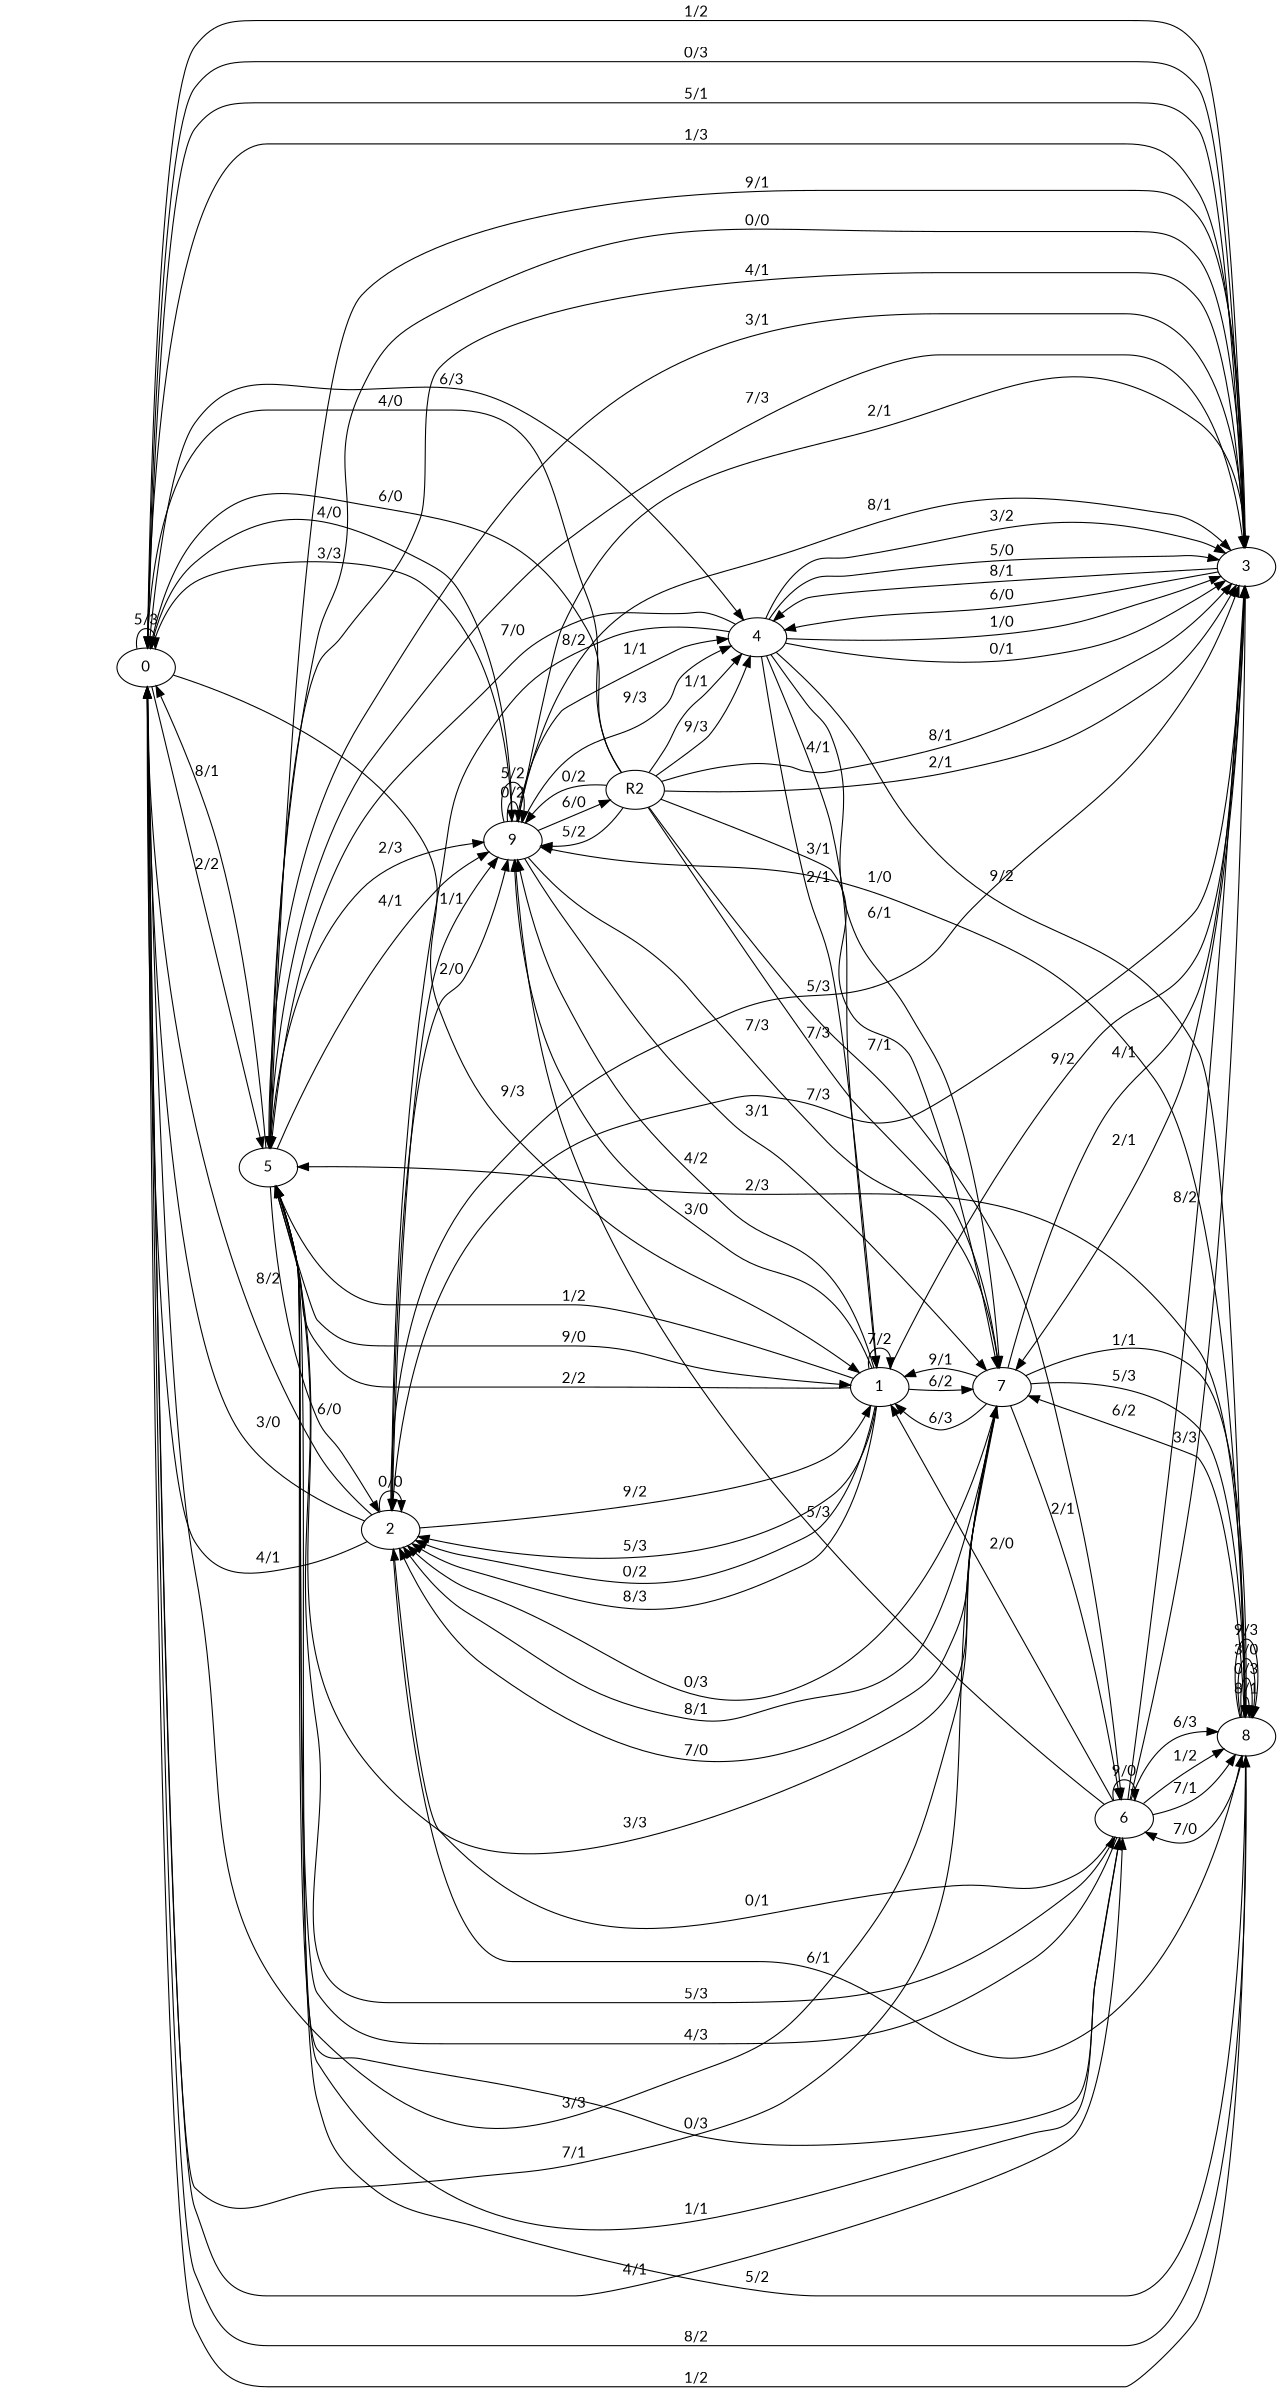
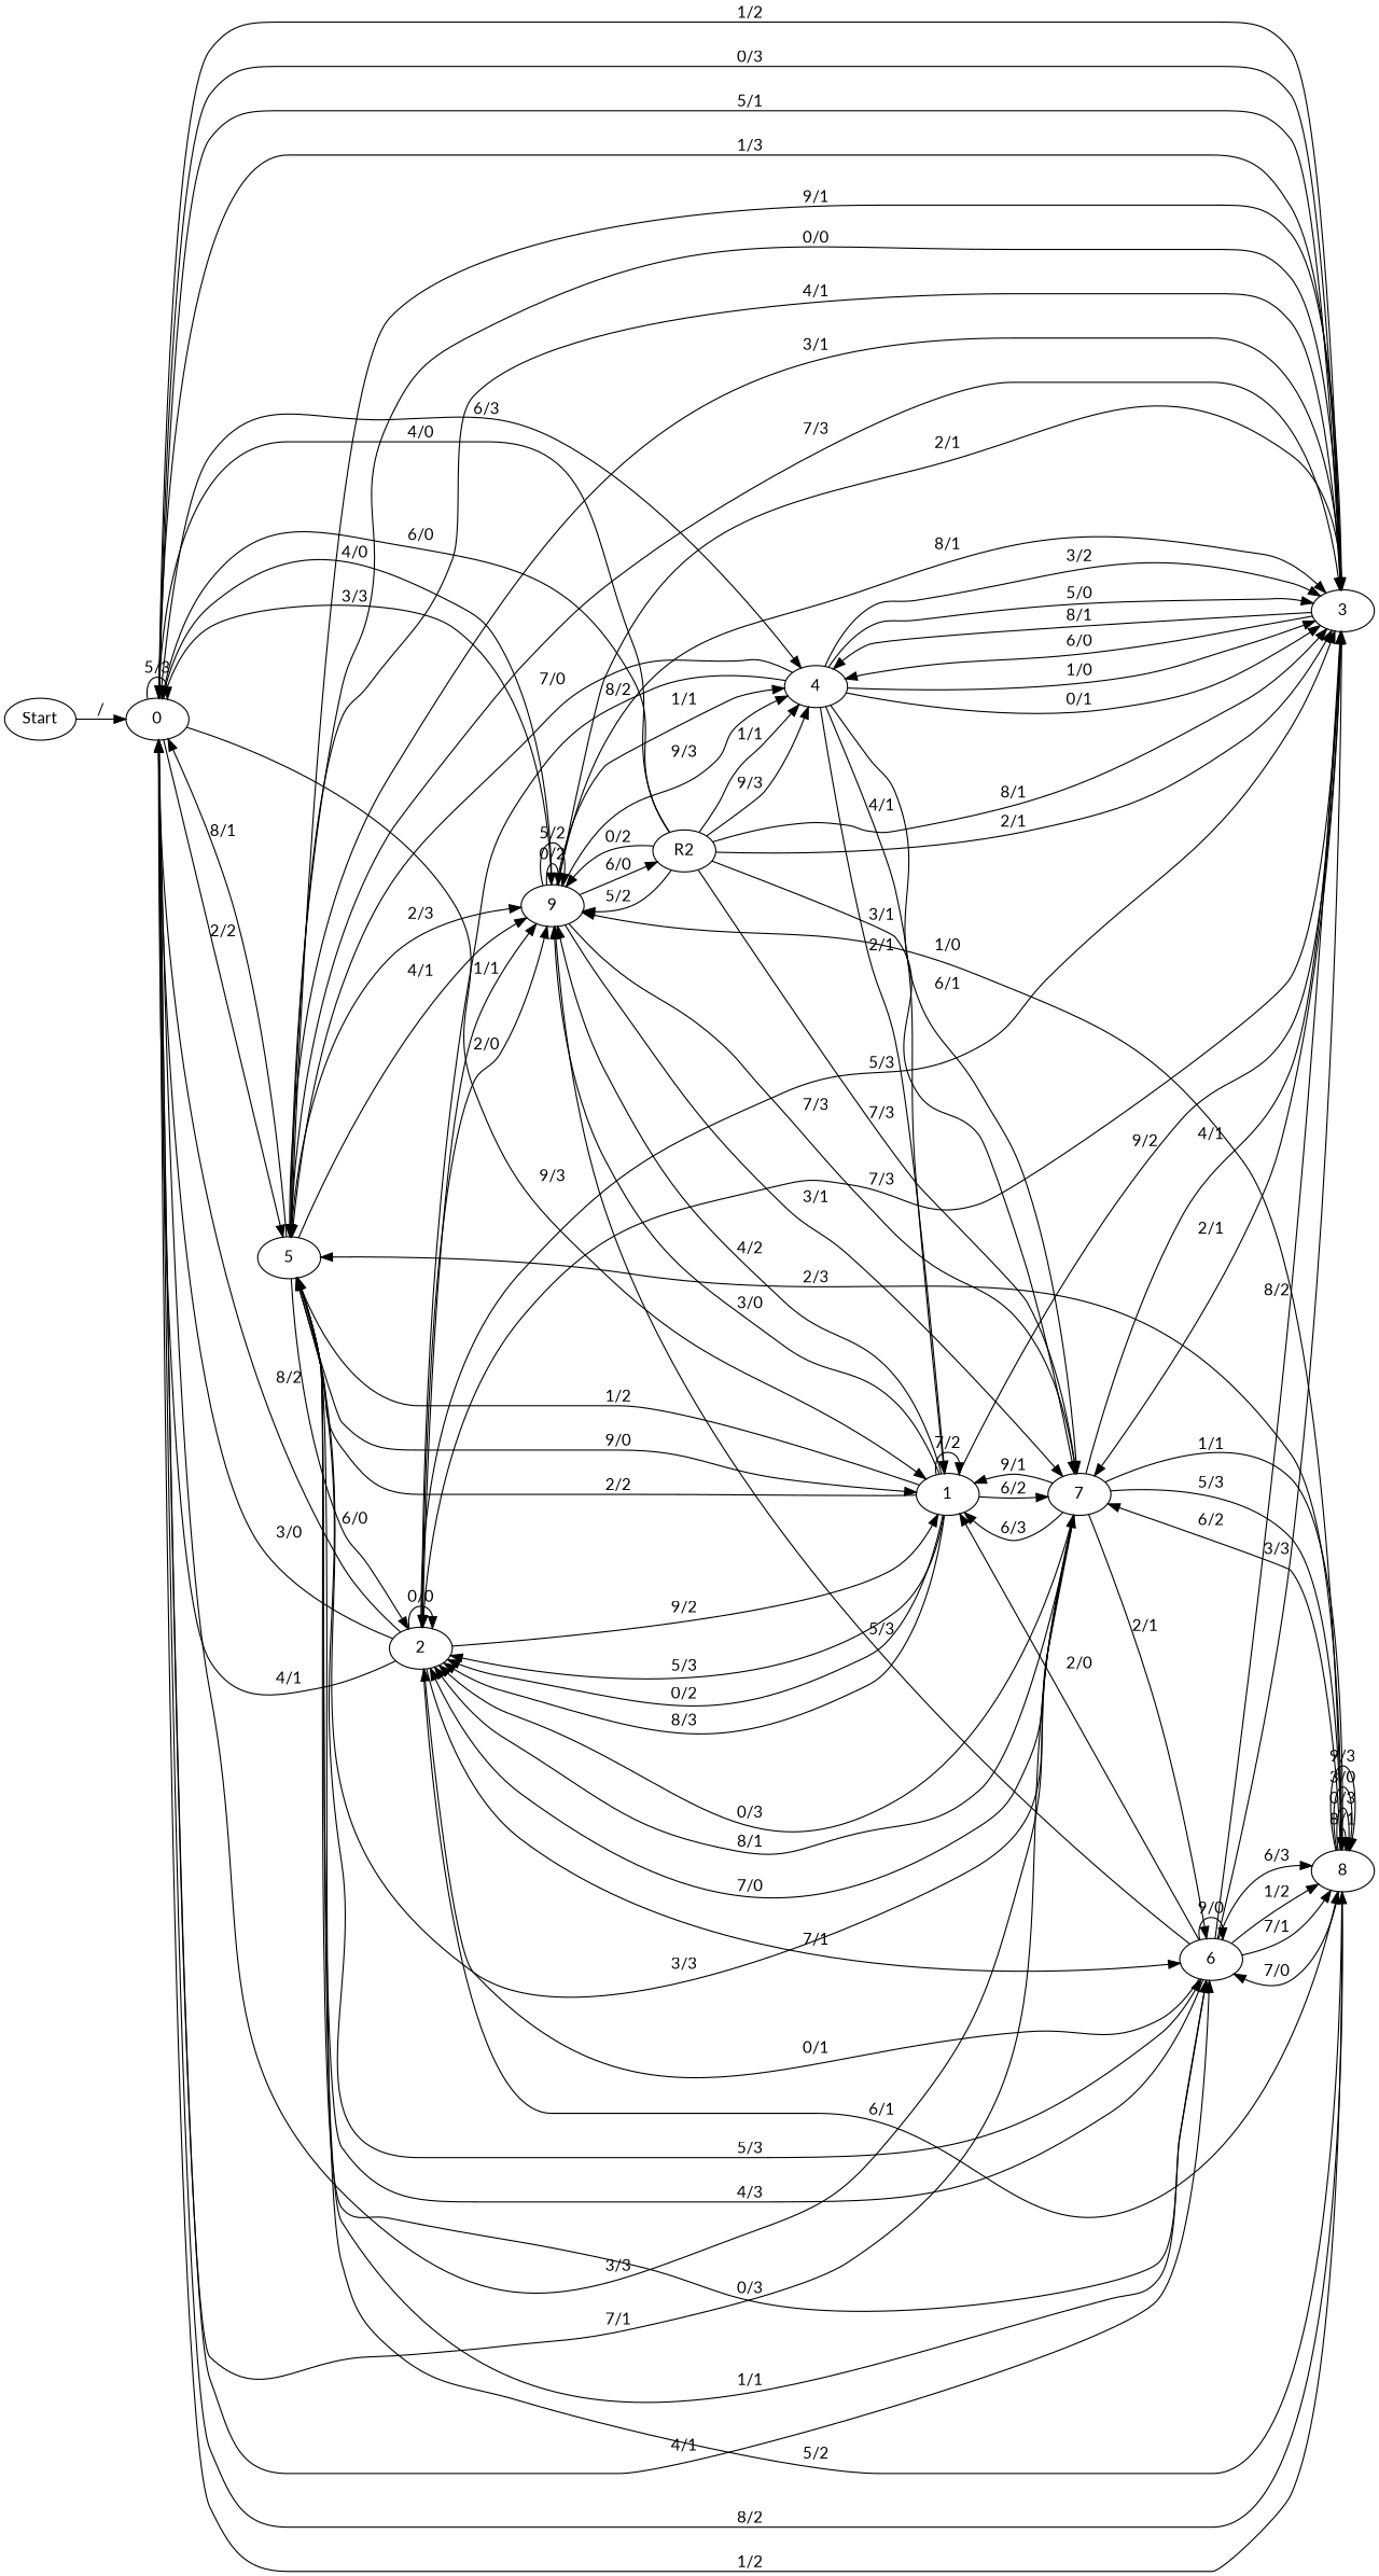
  digraph {
    fontname=Lato
    rankdir=LR
    node [fontname=Lato]
    edge [fontname=Lato]
+   Start
    0
    5
    3
    7
    8
    6
    4
    1
    9
    2
    n12 [label=R2]
+   Start -> 0 [label="/"]
    0 -> 0 [label="5/3"]
    0 -> 5 [label="2/2"]
    0 -> 3 [label="1/2"]
    0 -> 3 [label="0/3"]
    0 -> 7 [label="7/1"]
    0 -> 8 [label="8/2"]
    0 -> 6 [label="4/1"]
    0 -> 4 [label="6/3"]
    0 -> 1 [label="9/3"]
    0 -> 9 [label="3/3"]
    5 -> 0 [label="8/1"]
    5 -> 3 [label="7/3"]
    5 -> 7 [label="3/3"]
    5 -> 6 [label="0/3"]
    5 -> 6 [label="1/1"]
    5 -> 6 [label="5/3"]
    5 -> 1 [label="9/0"]
    5 -> 9 [label="4/1"]
    5 -> 9 [label="2/3"]
    5 -> 2 [label="6/0"]
    3 -> 0 [label="5/1"]
    3 -> 0 [label="1/3"]
    3 -> 5 [label="9/1"]
    3 -> 5 [label="0/0"]
    3 -> 5 [label="4/1"]
    3 -> 5 [label="3/1"]
    3 -> 7 [label="2/1"]
    3 -> 4 [label="8/1"]
    3 -> 4 [label="6/0"]
    3 -> 2 [label="7/3"]
    7 -> 0 [label="3/3"]
    7 -> 3 [label="4/1"]
    7 -> 8 [label="1/1"]
    7 -> 8 [label="5/3"]
    7 -> 6 [label="2/1"]
    7 -> 1 [label="6/3"]
    7 -> 1 [label="9/1"]
    7 -> 2 [label="0/3"]
    7 -> 2 [label="8/1"]
    7 -> 2 [label="7/0"]
    8 -> 0 [label="1/2"]
    8 -> 5 [label="5/2"]
    8 -> 5 [label="2/3"]
    8 -> 7 [label="6/2"]
    8 -> 8 [label="8/1"]
    8 -> 8 [label="0/3"]
    8 -> 8 [label="3/0"]
    8 -> 8 [label="9/3"]
    8 -> 6 [label="7/0"]
    8 -> 9 [label="1/0"]
    6 -> 5 [label="4/3"]
    6 -> 3 [label="8/2"]
    6 -> 3 [label="3/3"]
    6 -> 8 [label="6/3"]
    6 -> 8 [label="7/1"]
    6 -> 8 [label="1/2"]
    6 -> 6 [label="9/0"]
    6 -> 1 [label="2/0"]
    6 -> 9 [label="5/3"]
    6 -> 2 [label="0/1"]
    4 -> 5 [label="7/0"]
    4 -> 3 [label="5/0"]
    4 -> 3 [label="1/0"]
    4 -> 3 [label="0/1"]
    4 -> 3 [label="3/2"]
    4 -> 7 [label="6/1"]
-   4 -> 8 [label="9/2"]
    4 -> 1 [label="2/1"]
    4 -> 1 [label="4/1"]
    4 -> 2 [label="8/2"]
    1 -> 5 [label="2/2"]
    1 -> 5 [label="1/2"]
    1 -> 3 [label="9/2"]
    1 -> 7 [label="6/2"]
    1 -> 1 [label="7/2"]
    1 -> 9 [label="3/0"]
    1 -> 9 [label="4/2"]
    1 -> 2 [label="5/3"]
    1 -> 2 [label="0/2"]
    1 -> 2 [label="8/3"]
    9 -> 0 [label="4/0"]
    9 -> 3 [label="2/1"]
    9 -> 3 [label="8/1"]
    9 -> 7 [label="7/3"]
    9 -> 7 [label="3/1"]
    9 -> 4 [label="1/1"]
    9 -> 4 [label="9/3"]
    9 -> 9 [label="0/2"]
    9 -> 9 [label="5/2"]
    9 -> n12 [label="6/0"]
    2 -> 0 [label="4/1"]
    2 -> 0 [label="8/2"]
    2 -> 0 [label="3/0"]
    2 -> 3 [label="5/3"]
    2 -> 8 [label="6/1"]
-   n12 -> 6 [label="7/1"]
+   2 -> 6 [label="7/1"]
    2 -> 1 [label="9/2"]
    2 -> 9 [label="1/1"]
    2 -> 9 [label="2/0"]
    2 -> 2 [label="0/0"]
    n12 -> 0 [label="6/0"]
    n12 -> 0 [label="4/0"]
    n12 -> 3 [label="8/1"]
    n12 -> 3 [label="2/1"]
    n12 -> 7 [label="3/1"]
    n12 -> 7 [label="7/3"]
    n12 -> 4 [label="1/1"]
    n12 -> 4 [label="9/3"]
    n12 -> 9 [label="5/2"]
    n12 -> 9 [label="0/2"]
  }
